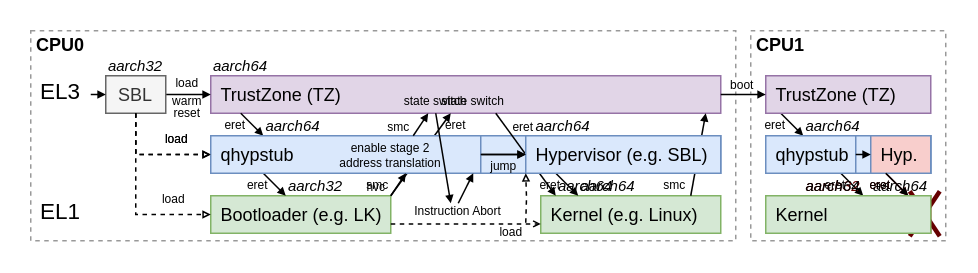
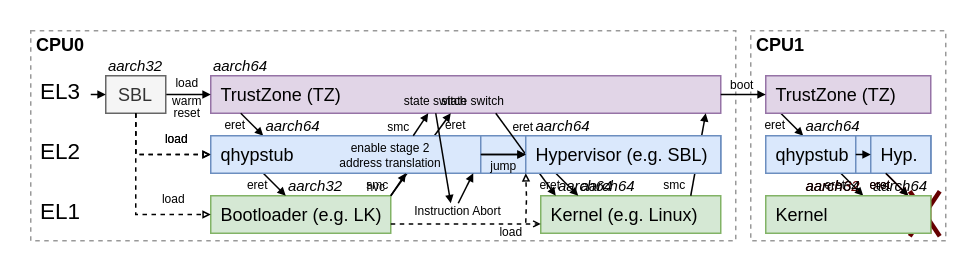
  <mxCell id="0" />
  <mxCell id="1" style="locked=1;" parent="0" />
  <mxCell id="2" value="" style="rounded=0;whiteSpace=wrap;html=1;labelBackgroundColor=none;fontSize=12;align=left;fontColor=#333333;fillColor=none;strokeColor=#999999;dashed=1;" parent="1" vertex="1"><mxGeometry y="20" width="470" height="140" as="geometry" x="20" /></mxCell>
  <mxCell id="3" value="" style="rounded=0;whiteSpace=wrap;html=1;labelBackgroundColor=none;fontSize=12;align=left;fontColor=#333333;fillColor=none;strokeColor=#999999;dashed=1;" parent="1" vertex="1"><mxGeometry x="500" y="20" width="130" height="140" as="geometry" /></mxCell>
  <mxCell id="4" value="TrustZone (TZ)" style="rounded=0;whiteSpace=wrap;html=1;fillColor=#e1d5e7;strokeColor=#9673a6;fontSize=12;align=left;spacingLeft=5;" parent="1" vertex="1"><mxGeometry x="140" y="50" width="340" height="25" as="geometry" /></mxCell>
  <mxCell id="5" value="&lt;div style=&quot;line-height: 200%&quot;&gt;load&lt;/div&gt;&lt;div style=&quot;line-height: 100%&quot;&gt;warm&lt;/div&gt;&lt;div style=&quot;line-height: 100%&quot;&gt;reset&lt;br&gt;&lt;/div&gt;" style="edgeStyle=none;rounded=0;orthogonalLoop=1;jettySize=auto;html=1;labelBackgroundColor=none;startSize=3;endArrow=block;endFill=1;endSize=3;fontSize=8;spacingRight=2;" parent="1" source="6" target="4" edge="1"><mxGeometry relative="1" as="geometry" /></mxCell>
  <mxCell id="6" value="SBL" style="rounded=0;whiteSpace=wrap;html=1;fillColor=#f5f5f5;strokeColor=#666666;fontColor=#333333;fontStyle=0;fontSize=12;align=center;" parent="1" vertex="1"><mxGeometry x="70" y="50" width="40" height="25" as="geometry" /></mxCell>
  <mxCell id="7" value="EL3" style="text;html=1;strokeColor=none;fillColor=none;align=center;verticalAlign=middle;whiteSpace=wrap;rounded=0;fontSize=15;" parent="1" vertex="1"><mxGeometry y="50" width="40" height="20" as="geometry" x="20" /></mxCell>
+ <mxCell id="8" value="EL2" style="text;html=1;strokeColor=none;fillColor=none;align=center;verticalAlign=middle;whiteSpace=wrap;rounded=0;fontSize=15;" parent="1" vertex="1"><mxGeometry y="90" width="40" height="20" as="geometry" x="20" /></mxCell>
  <mxCell id="9" value="EL1" style="text;html=1;strokeColor=none;fillColor=none;align=center;verticalAlign=middle;whiteSpace=wrap;rounded=0;fontSize=15;" parent="1" vertex="1"><mxGeometry y="130" width="40" height="20" as="geometry" x="20" /></mxCell>
  <mxCell id="10" value="aarch32" style="text;html=1;strokeColor=none;fillColor=none;align=center;verticalAlign=middle;whiteSpace=wrap;rounded=0;fontSize=10;spacingBottom=5;fontStyle=2" parent="1" vertex="1"><mxGeometry x="70" y="40" width="40" height="10" as="geometry" /></mxCell>
  <mxCell id="11" value="Bootloader (e.g. LK)" style="rounded=0;whiteSpace=wrap;html=1;fillColor=#d5e8d4;strokeColor=#82b366;fontSize=12;align=left;spacingLeft=5;" parent="1" vertex="1"><mxGeometry x="140" y="130" width="120" height="25" as="geometry" /></mxCell>
  <mxCell id="12" value="load" style="endArrow=block;html=1;dashed=1;labelBackgroundColor=none;fontSize=8;exitX=0.5;exitY=1;exitDx=0;exitDy=0;entryX=0;entryY=0.5;entryDx=0;entryDy=0;edgeStyle=orthogonalEdgeStyle;rounded=0;endFill=0;spacingTop=5;endSize=3;startSize=3;" parent="1" source="6" target="11" edge="1"><mxGeometry x="0.564" y="13" width="50" height="50" relative="1" as="geometry"><mxPoint x="110" y="200" as="sourcePoint" /><mxPoint x="160" y="150" as="targetPoint" /><mxPoint as="offset" /></mxGeometry></mxCell>
  <mxCell id="13" value="aarch64" style="text;html=1;strokeColor=none;fillColor=none;align=center;verticalAlign=middle;whiteSpace=wrap;rounded=0;fontSize=10;spacingBottom=5;fontStyle=2" parent="1" vertex="1"><mxGeometry x="140" y="40" width="40" height="10" as="geometry" /></mxCell>
  <mxCell id="14" value="eret" style="endArrow=block;html=1;labelBackgroundColor=none;fontSize=8;exitX=0.022;exitY=1.001;exitDx=0;exitDy=0;exitPerimeter=0;entryX=0.049;entryY=-0.004;entryDx=0;entryDy=0;entryPerimeter=0;endFill=1;endSize=3;spacingRight=24;" parent="1" edge="1"><mxGeometry width="50" height="50" relative="1" as="geometry"><mxPoint x="160" y="75" as="sourcePoint" /><mxPoint x="175" y="90" as="targetPoint" /></mxGeometry></mxCell>
  <mxCell id="15" value="aarch64" style="text;html=1;strokeColor=none;fillColor=none;align=center;verticalAlign=middle;whiteSpace=wrap;rounded=0;fontSize=10;spacingBottom=5;fontStyle=2" parent="1" vertex="1"><mxGeometry x="175" y="80" width="40" height="10" as="geometry" /></mxCell>
  <mxCell id="16" value="eret" style="endArrow=block;html=1;labelBackgroundColor=none;fontSize=8;exitX=0.022;exitY=1.001;exitDx=0;exitDy=0;exitPerimeter=0;entryX=0.049;entryY=-0.004;entryDx=0;entryDy=0;entryPerimeter=0;endFill=1;endSize=3;spacingRight=24;" parent="1" edge="1"><mxGeometry width="50" height="50" relative="1" as="geometry"><mxPoint x="175" y="115" as="sourcePoint" /><mxPoint x="190" y="130" as="targetPoint" /></mxGeometry></mxCell>
  <mxCell id="17" value="aarch32" style="text;html=1;strokeColor=none;fillColor=none;align=center;verticalAlign=middle;whiteSpace=wrap;rounded=0;fontSize=10;spacingBottom=5;fontStyle=2" parent="1" vertex="1"><mxGeometry x="190" y="120" width="40" height="10" as="geometry" /></mxCell>
  <mxCell id="18" value="CPU0" style="text;html=1;strokeColor=none;fillColor=none;align=center;verticalAlign=middle;whiteSpace=wrap;rounded=0;labelBackgroundColor=none;fontSize=12;fontStyle=1" parent="1" vertex="1"><mxGeometry y="20" width="40" height="20" as="geometry" x="20" /></mxCell>
  <mxCell id="19" value="CPU1" style="text;html=1;strokeColor=none;fillColor=none;align=center;verticalAlign=middle;whiteSpace=wrap;rounded=0;labelBackgroundColor=none;fontSize=12;fontStyle=1" parent="1" vertex="1"><mxGeometry x="500" y="20" width="40" height="20" as="geometry" /></mxCell>
  <mxCell id="20" value="eret" style="endArrow=block;html=1;labelBackgroundColor=none;fontSize=8;exitX=0.022;exitY=1.001;exitDx=0;exitDy=0;exitPerimeter=0;entryX=0.049;entryY=-0.004;entryDx=0;entryDy=0;entryPerimeter=0;endFill=1;endSize=3;spacingRight=24;" parent="1" edge="1"><mxGeometry width="50" height="50" relative="1" as="geometry"><mxPoint x="520" y="75" as="sourcePoint" /><mxPoint x="535" y="90" as="targetPoint" /></mxGeometry></mxCell>
  <mxCell id="21" value="aarch64" style="text;html=1;strokeColor=none;fillColor=none;align=center;verticalAlign=middle;whiteSpace=wrap;rounded=0;fontSize=10;spacingBottom=5;fontStyle=2" parent="1" vertex="1"><mxGeometry x="535" y="80" width="40" height="10" as="geometry" /></mxCell>
  <mxCell id="22" value="TrustZone (TZ)" style="rounded=0;whiteSpace=wrap;html=1;fillColor=#e1d5e7;strokeColor=#9673a6;fontSize=12;align=left;spacingLeft=5;" parent="1" vertex="1"><mxGeometry x="510" y="50" width="110" height="25" as="geometry" /></mxCell>
  <mxCell id="23" value="boot" style="edgeStyle=none;rounded=0;orthogonalLoop=1;jettySize=auto;html=1;labelBackgroundColor=#ffffff;startSize=3;endArrow=block;endFill=1;endSize=3;fontSize=8;spacingRight=2;spacingTop=0;spacingBottom=14;exitX=1;exitY=0.5;exitDx=0;exitDy=0;entryX=0;entryY=0.5;entryDx=0;entryDy=0;" parent="1" source="4" target="22" edge="1"><mxGeometry relative="1" as="geometry"><mxPoint x="500" y="62.5" as="sourcePoint" /><mxPoint x="540" y="63" as="targetPoint" /></mxGeometry></mxCell>
  <mxCell id="24" value="Kernel (e.g. Linux)" style="rounded=0;whiteSpace=wrap;html=1;fillColor=#d5e8d4;strokeColor=#82b366;fontSize=12;align=left;spacingLeft=5;" parent="1" vertex="1"><mxGeometry x="360" y="130" width="120" height="25" as="geometry" /></mxCell>
  <mxCell id="25" value="" style="edgeStyle=none;rounded=0;orthogonalLoop=1;jettySize=auto;html=1;labelBackgroundColor=none;startSize=3;endArrow=block;endFill=1;endSize=3;fontSize=8;spacingRight=2;entryX=0;entryY=0.5;entryDx=0;entryDy=0;" parent="1" edge="1" target="6"><mxGeometry x="1" y="-128" relative="1" as="geometry"><mxPoint x="60" y="62.5" as="sourcePoint" /><mxPoint x="70" y="60" as="targetPoint" /><mxPoint x="10" as="offset" /></mxGeometry></mxCell>
  <mxCell id="26" value="load" style="endArrow=open;html=1;dashed=1;labelBackgroundColor=none;fontSize=8;entryX=0;entryY=0.75;entryDx=0;entryDy=0;edgeStyle=orthogonalEdgeStyle;rounded=0;endFill=0;spacingTop=10;endSize=3;startSize=3;exitX=1;exitY=0.75;exitDx=0;exitDy=0;" parent="1" source="11" target="24" edge="1"><mxGeometry x="0.6" width="50" height="50" relative="1" as="geometry"><mxPoint x="260" y="149" as="sourcePoint" /><mxPoint x="220.07" y="277.5" as="targetPoint" /><mxPoint as="offset" /></mxGeometry></mxCell>
  <mxCell id="27" value="smc" style="endArrow=block;html=1;labelBackgroundColor=none;fontSize=8;endFill=1;endSize=3;exitX=1;exitY=0;exitDx=0;exitDy=0;spacingBottom=0;spacingTop=6;spacingRight=2;" parent="1" edge="1"><mxGeometry x="-0.712" y="12" width="50" height="50" relative="1" as="geometry"><mxPoint x="460" y="130" as="sourcePoint" /><mxPoint x="470" y="75" as="targetPoint" /><mxPoint as="offset" /></mxGeometry></mxCell>
  <mxCell id="28" value="Original" style="locked=1;" parent="0" />
  <mxCell id="29" value="Hypervisor (HYP)" style="rounded=0;whiteSpace=wrap;html=1;fillColor=#dae8fc;strokeColor=#6c8ebf;fontSize=12;align=left;spacingLeft=10;" parent="28" vertex="1"><mxGeometry x="140" y="90" width="340" height="25" as="geometry" /></mxCell>
  <mxCell id="30" value="" style="endArrow=block;html=1;labelBackgroundColor=none;fontSize=8;endFill=1;endSize=3;exitX=1;exitY=0;exitDx=0;exitDy=0;" parent="28" source="11" edge="1"><mxGeometry width="50" height="50" relative="1" as="geometry"><mxPoint x="300" y="129.98" as="sourcePoint" /><mxPoint x="300" y="75" as="targetPoint" /></mxGeometry></mxCell>
  <mxCell id="31" value="smc" style="edgeLabel;html=1;align=center;verticalAlign=middle;resizable=0;points=[];fontSize=8;labelBackgroundColor=none;spacingBottom=5;" parent="30" vertex="1" connectable="0"><mxGeometry x="0.574" y="-1" relative="1" as="geometry"><mxPoint x="-42.4" y="37.85" as="offset" /></mxGeometry></mxCell>
  <mxCell id="32" value="" style="endArrow=block;html=1;labelBackgroundColor=none;fontSize=8;endFill=1;endSize=3;entryX=0;entryY=0;entryDx=0;entryDy=0;" parent="28" edge="1"><mxGeometry width="50" height="50" relative="1" as="geometry"><mxPoint x="330" y="75" as="sourcePoint" /><mxPoint x="370" y="130" as="targetPoint" /></mxGeometry></mxCell>
  <mxCell id="33" value="eret" style="edgeLabel;html=1;align=center;verticalAlign=middle;resizable=0;points=[];fontSize=8;labelBackgroundColor=none;spacingBottom=5;spacingLeft=5;" parent="32" vertex="1" connectable="0"><mxGeometry x="0.574" y="-1" relative="1" as="geometry"><mxPoint x="-15.78" y="-33.47" as="offset" /></mxGeometry></mxCell>
  <mxCell id="34" value="&lt;div&gt;load&lt;/div&gt;" style="edgeStyle=orthogonalEdgeStyle;rounded=0;orthogonalLoop=1;jettySize=auto;html=1;labelBackgroundColor=none;startSize=3;endArrow=block;endFill=0;endSize=3;fontSize=8;entryX=0;entryY=0.5;entryDx=0;entryDy=0;exitX=0.5;exitY=1;exitDx=0;exitDy=0;dashed=1;spacingTop=5;" parent="28" source="6" target="29" edge="1"><mxGeometry x="0.385" y="13" relative="1" as="geometry"><mxPoint x="100" y="135" as="targetPoint" /><mxPoint as="offset" /></mxGeometry></mxCell>
  <mxCell id="35" value="state switch" style="text;html=1;strokeColor=none;fillColor=none;align=center;verticalAlign=middle;whiteSpace=wrap;rounded=0;labelBackgroundColor=none;fontSize=8;" parent="28" vertex="1"><mxGeometry x="290" y="57" width="50" height="20" as="geometry" /></mxCell>
  <mxCell id="36" value="aarch64" style="text;html=1;strokeColor=none;fillColor=none;align=center;verticalAlign=middle;whiteSpace=wrap;rounded=0;fontSize=10;spacingBottom=5;fontStyle=2" parent="28" vertex="1"><mxGeometry x="370" y="120" width="40" height="10" as="geometry" /></mxCell>
  <mxCell id="37" value="Hypervisor (HYP)" style="rounded=0;whiteSpace=wrap;html=1;fillColor=#dae8fc;strokeColor=#6c8ebf;fontSize=12;align=left;spacingLeft=5;" parent="28" vertex="1"><mxGeometry x="510" y="90" width="110" height="25" as="geometry" /></mxCell>
  <mxCell id="38" value="eret" style="endArrow=block;html=1;labelBackgroundColor=none;fontSize=8;exitX=0.022;exitY=1.001;exitDx=0;exitDy=0;exitPerimeter=0;entryX=0.049;entryY=-0.004;entryDx=0;entryDy=0;entryPerimeter=0;endFill=1;endSize=3;spacingRight=24;" parent="28" edge="1"><mxGeometry width="50" height="50" relative="1" as="geometry"><mxPoint x="560" y="115" as="sourcePoint" /><mxPoint x="575" y="130" as="targetPoint" /></mxGeometry></mxCell>
  <mxCell id="39" value="aarch64" style="text;html=1;strokeColor=none;fillColor=none;align=center;verticalAlign=middle;whiteSpace=wrap;rounded=0;fontSize=10;spacingBottom=5;fontStyle=2" parent="28" vertex="1"><mxGeometry x="580" y="120" width="40" height="10" as="geometry" /></mxCell>
  <mxCell id="40" value="Kernel" style="rounded=0;whiteSpace=wrap;html=1;fillColor=#d5e8d4;strokeColor=#82b366;fontSize=12;align=left;spacingLeft=5;" parent="28" vertex="1"><mxGeometry x="510" y="130" width="110" height="25" as="geometry" /></mxCell>
  <mxCell id="41" value="qhypstub-common" style="locked=1;" parent="0" />
  <mxCell id="42" value="eret" style="endArrow=block;html=1;labelBackgroundColor=none;fontSize=8;exitX=0.022;exitY=1.001;exitDx=0;exitDy=0;exitPerimeter=0;entryX=0.049;entryY=-0.004;entryDx=0;entryDy=0;entryPerimeter=0;endFill=1;endSize=3;spacingRight=24;" parent="41" edge="1"><mxGeometry width="50" height="50" relative="1" as="geometry"><mxPoint x="370" y="115" as="sourcePoint" /><mxPoint x="385" y="130" as="targetPoint" /></mxGeometry></mxCell>
  <mxCell id="43" value="aarch64" style="text;html=1;strokeColor=none;fillColor=none;align=center;verticalAlign=middle;whiteSpace=wrap;rounded=0;fontSize=10;spacingBottom=5;fontStyle=2" parent="41" vertex="1"><mxGeometry x="385" y="120" width="40" height="10" as="geometry" /></mxCell>
  <mxCell id="44" value="Hypervisor (e.g. SBL)" style="rounded=0;whiteSpace=wrap;html=1;fillColor=#dae8fc;strokeColor=#6c8ebf;fontSize=12;align=left;spacingLeft=5;" parent="41" vertex="1"><mxGeometry x="350" y="90" width="130" height="25" as="geometry" /></mxCell>
  <mxCell id="45" value="aarch64" style="text;html=1;strokeColor=none;fillColor=none;align=center;verticalAlign=middle;whiteSpace=wrap;rounded=0;fontSize=10;spacingBottom=5;fontStyle=2" parent="41" vertex="1"><mxGeometry x="355" y="80" width="40" height="10" as="geometry" /></mxCell>
  <mxCell id="46" value="jump" style="edgeStyle=orthogonalEdgeStyle;rounded=0;orthogonalLoop=1;jettySize=auto;html=1;labelBackgroundColor=none;startSize=3;endArrow=block;endFill=1;endSize=3;fontSize=8;spacingLeft=0;exitX=1;exitY=0.5;exitDx=0;exitDy=0;spacingRight=10;" parent="41" source="47" target="44" edge="1"><mxGeometry x="-0.199" y="7" relative="1" as="geometry"><mxPoint x="330.07" y="102.5" as="sourcePoint" /><mxPoint as="offset" /></mxGeometry></mxCell>
  <mxCell id="47" value="qhypstub" style="rounded=0;whiteSpace=wrap;html=1;fillColor=#dae8fc;strokeColor=#6c8ebf;fontSize=12;align=left;spacingLeft=5;" parent="41" vertex="1"><mxGeometry x="140" y="90" width="180" height="25" as="geometry" /></mxCell>
  <mxCell id="48" value="" style="endArrow=block;html=1;labelBackgroundColor=none;fontSize=8;endFill=1;endSize=3;exitX=1;exitY=0;exitDx=0;exitDy=0;" parent="41" edge="1"><mxGeometry width="50" height="50" relative="1" as="geometry"><mxPoint x="260.07" y="130" as="sourcePoint" /><mxPoint x="270.07" y="115" as="targetPoint" /></mxGeometry></mxCell>
  <mxCell id="49" value="hvc" style="edgeLabel;html=1;align=center;verticalAlign=middle;resizable=0;points=[];fontSize=8;labelBackgroundColor=none;spacingBottom=14;" parent="48" vertex="1" connectable="0"><mxGeometry x="0.574" y="-1" relative="1" as="geometry"><mxPoint x="-18.85" y="11.33" as="offset" /></mxGeometry></mxCell>
  <mxCell id="50" value="" style="endArrow=block;html=1;dashed=1;labelBackgroundColor=none;fontSize=8;entryX=0;entryY=1;entryDx=0;entryDy=0;edgeStyle=orthogonalEdgeStyle;rounded=0;endFill=0;spacingTop=12;endSize=3;startSize=3;" parent="41" target="44" edge="1"><mxGeometry x="0.6" width="50" height="50" relative="1" as="geometry"><mxPoint x="350" y="148" as="sourcePoint" /><mxPoint x="385.07" y="180" as="targetPoint" /><mxPoint as="offset" /></mxGeometry></mxCell>
  <mxCell id="51" value="&lt;div&gt;load&lt;/div&gt;" style="edgeStyle=orthogonalEdgeStyle;rounded=0;orthogonalLoop=1;jettySize=auto;html=1;labelBackgroundColor=none;startSize=3;endArrow=block;endFill=0;endSize=3;fontSize=8;entryX=0;entryY=0.5;entryDx=0;entryDy=0;exitX=0.5;exitY=1;exitDx=0;exitDy=0;dashed=1;spacingTop=5;" parent="41" source="6" target="47" edge="1"><mxGeometry x="0.385" y="13" relative="1" as="geometry"><mxPoint x="70" y="230" as="sourcePoint" /><mxPoint x="120" y="257.5" as="targetPoint" /><mxPoint as="offset" /></mxGeometry></mxCell>
  <mxCell id="52" value="qhypstub-broken" style="locked=1;" parent="0" />
  <mxCell id="53" value="qhypstub" style="rounded=0;whiteSpace=wrap;html=1;fillColor=#dae8fc;strokeColor=#6c8ebf;fontSize=12;align=left;spacingLeft=5;spacingBottom=0;" parent="52" vertex="1"><mxGeometry x="510" y="90" width="110" height="25" as="geometry" /></mxCell>
  <mxCell id="54" value="aarch32" style="text;html=1;strokeColor=none;fillColor=none;align=center;verticalAlign=middle;whiteSpace=wrap;rounded=0;fontSize=10;spacingBottom=5;fontStyle=2;fontColor=#660000;" parent="52" vertex="1"><mxGeometry x="535" y="120" width="40" height="10" as="geometry" /></mxCell>
  <mxCell id="55" value="eret" style="endArrow=block;html=1;labelBackgroundColor=none;fontSize=8;exitX=0.022;exitY=1.001;exitDx=0;exitDy=0;exitPerimeter=0;entryX=0.049;entryY=-0.004;entryDx=0;entryDy=0;entryPerimeter=0;endFill=1;endSize=3;spacingRight=24;strokeColor=#660000;fontColor=#660000;" parent="52" edge="1"><mxGeometry width="50" height="50" relative="1" as="geometry"><mxPoint x="590" y="115" as="sourcePoint" /><mxPoint x="605" y="130" as="targetPoint" /></mxGeometry></mxCell>
  <mxCell id="56" value="Kernel" style="rounded=0;whiteSpace=wrap;html=1;fillColor=#f8cecc;strokeColor=#b85450;fontSize=12;align=left;spacingLeft=5;" parent="52" vertex="1"><mxGeometry x="510" y="130" width="110" height="25" as="geometry" /></mxCell>
  <mxCell id="57" value="" style="group;strokeWidth=1;" parent="52" vertex="1" connectable="0"><mxGeometry x="606" y="127" width="20" height="30" as="geometry" /></mxCell>
  <mxCell id="58" value="" style="endArrow=none;html=1;labelBackgroundColor=none;strokeColor=#660000;fontSize=8;fontColor=#660000;strokeWidth=3;" parent="57" edge="1"><mxGeometry width="50" height="50" relative="1" as="geometry"><mxPoint y="30" as="sourcePoint" /><mxPoint x="20" as="targetPoint" /></mxGeometry></mxCell>
  <mxCell id="59" value="" style="endArrow=none;html=1;labelBackgroundColor=none;strokeColor=#660000;fontSize=8;fontColor=#660000;strokeWidth=3;" parent="57" edge="1"><mxGeometry width="50" height="50" relative="1" as="geometry"><mxPoint as="sourcePoint" /><mxPoint x="20" y="30" as="targetPoint" /></mxGeometry></mxCell>
  <mxCell id="60" value="qhypstub" style="locked=1;" parent="0" />
  <mxCell id="61" value="" style="edgeStyle=orthogonalEdgeStyle;rounded=0;orthogonalLoop=1;jettySize=auto;html=1;labelBackgroundColor=#ffffff;startSize=3;endArrow=block;endFill=1;endSize=3;fontSize=8;exitX=1;exitY=0.5;exitDx=0;exitDy=0;entryX=0;entryY=0.5;entryDx=0;entryDy=0;" parent="60" source="47" target="44" edge="1"><mxGeometry relative="1" as="geometry" /></mxCell>
  <mxCell id="62" value="" style="endArrow=block;html=1;labelBackgroundColor=none;fontSize=8;endFill=1;endSize=3;exitX=1;exitY=0;exitDx=0;exitDy=0;" parent="60" edge="1"><mxGeometry width="50" height="50" relative="1" as="geometry"><mxPoint x="305" y="135" as="sourcePoint" /><mxPoint x="315" y="115" as="targetPoint" /></mxGeometry></mxCell>
  <mxCell id="63" value="Instruction Abort" style="text;html=1;strokeColor=none;fillColor=none;align=center;verticalAlign=middle;whiteSpace=wrap;rounded=0;labelBackgroundColor=none;fontSize=8;" parent="60" vertex="1"><mxGeometry x="270" y="135" width="70" height="10" as="geometry" /></mxCell>
  <mxCell id="64" value="" style="endArrow=block;html=1;labelBackgroundColor=none;fontSize=8;endFill=1;endSize=3;exitX=1;exitY=0;exitDx=0;exitDy=0;" parent="60" edge="1"><mxGeometry width="50" height="50" relative="1" as="geometry"><mxPoint x="275" y="90" as="sourcePoint" /><mxPoint x="285" y="75" as="targetPoint" /></mxGeometry></mxCell>
  <mxCell id="65" value="smc" style="edgeLabel;html=1;align=center;verticalAlign=middle;resizable=0;points=[];fontSize=8;labelBackgroundColor=none;spacingBottom=14;" parent="64" vertex="1" connectable="0"><mxGeometry x="0.574" y="-1" relative="1" as="geometry"><mxPoint x="-18.85" y="11.33" as="offset" /></mxGeometry></mxCell>
  <mxCell id="66" value="" style="endArrow=block;html=1;labelBackgroundColor=none;fontSize=8;endFill=1;endSize=3;entryX=0;entryY=0;entryDx=0;entryDy=0;" parent="60" edge="1"><mxGeometry width="50" height="50" relative="1" as="geometry"><mxPoint x="290" y="75" as="sourcePoint" /><mxPoint x="300" y="135" as="targetPoint" /></mxGeometry></mxCell>
  <mxCell id="67" value="eret" style="edgeLabel;html=1;align=center;verticalAlign=middle;resizable=0;points=[];fontSize=8;labelBackgroundColor=none;spacingBottom=15;spacingLeft=5;" parent="66" vertex="1" connectable="0"><mxGeometry x="0.574" y="-1" relative="1" as="geometry"><mxPoint x="3.11" y="-32.51" as="offset" /></mxGeometry></mxCell>
  <mxCell id="68" value="state switch" style="text;html=1;strokeColor=none;fillColor=none;align=center;verticalAlign=middle;whiteSpace=wrap;rounded=0;labelBackgroundColor=none;fontSize=8;" parent="60" vertex="1"><mxGeometry x="265" y="57" width="50" height="20" as="geometry" /></mxCell>
  <mxCell id="69" value="qhypstub" style="rounded=0;whiteSpace=wrap;html=1;fillColor=#dae8fc;strokeColor=#6c8ebf;fontSize=12;align=left;spacingLeft=5;spacingBottom=0;" parent="60" vertex="1"><mxGeometry x="510" y="90" width="60" height="25" as="geometry" /></mxCell>
- <mxCell id="70" value="Hyp." style="rounded=0;whiteSpace=wrap;html=1;fillColor=#f8cecc;strokeColor=#6c8ebf;fontSize=12;align=left;spacingLeft=5;spacingBottom=0;" parent="60" vertex="1"><mxGeometry x="580" y="90" width="40" height="25" as="geometry" /></mxCell>
+ <mxCell id="70" value="Hyp." style="rounded=0;whiteSpace=wrap;html=1;fillColor=#dae8fc;strokeColor=#6c8ebf;fontSize=12;align=left;spacingLeft=5;spacingBottom=0;" parent="60" vertex="1"><mxGeometry x="580" y="90" width="40" height="25" as="geometry" /></mxCell>
  <mxCell id="71" value="aarch64" style="text;html=1;strokeColor=none;fillColor=none;align=center;verticalAlign=middle;whiteSpace=wrap;rounded=0;fontSize=10;spacingBottom=5;fontStyle=2" parent="60" vertex="1"><mxGeometry x="535" y="120" width="40" height="10" as="geometry" /></mxCell>
  <mxCell id="72" value="eret" style="endArrow=block;html=1;labelBackgroundColor=none;fontSize=8;exitX=0.022;exitY=1.001;exitDx=0;exitDy=0;exitPerimeter=0;entryX=0.049;entryY=-0.004;entryDx=0;entryDy=0;entryPerimeter=0;endFill=1;endSize=3;spacingRight=24;" parent="60" edge="1"><mxGeometry width="50" height="50" relative="1" as="geometry"><mxPoint x="590" y="115" as="sourcePoint" /><mxPoint x="605" y="130" as="targetPoint" /></mxGeometry></mxCell>
  <mxCell id="73" value="Kernel" style="rounded=0;whiteSpace=wrap;html=1;fillColor=#d5e8d4;strokeColor=#82b366;fontSize=12;align=left;spacingLeft=5;" parent="60" vertex="1"><mxGeometry x="510" y="130" width="110" height="25" as="geometry" /></mxCell>
  <mxCell id="74" value="enable stage 2 address translation" style="text;html=1;strokeColor=none;fillColor=none;align=center;verticalAlign=middle;whiteSpace=wrap;rounded=0;labelBackgroundColor=none;fontSize=8;" parent="60" vertex="1"><mxGeometry x="225" y="92.5" width="70" height="20" as="geometry" /></mxCell>
  <mxCell id="75" value="" style="edgeStyle=orthogonalEdgeStyle;rounded=0;orthogonalLoop=1;jettySize=auto;html=1;labelBackgroundColor=#ffffff;startSize=3;endArrow=block;endFill=1;endSize=3;fontSize=12;exitX=1;exitY=0.5;exitDx=0;exitDy=0;entryX=0;entryY=0.5;entryDx=0;entryDy=0;" parent="60" source="69" target="70" edge="1"><mxGeometry relative="1" as="geometry"><mxPoint x="625" y="102.514" as="sourcePoint" /><mxPoint x="635" y="102.514" as="targetPoint" /></mxGeometry></mxCell>
